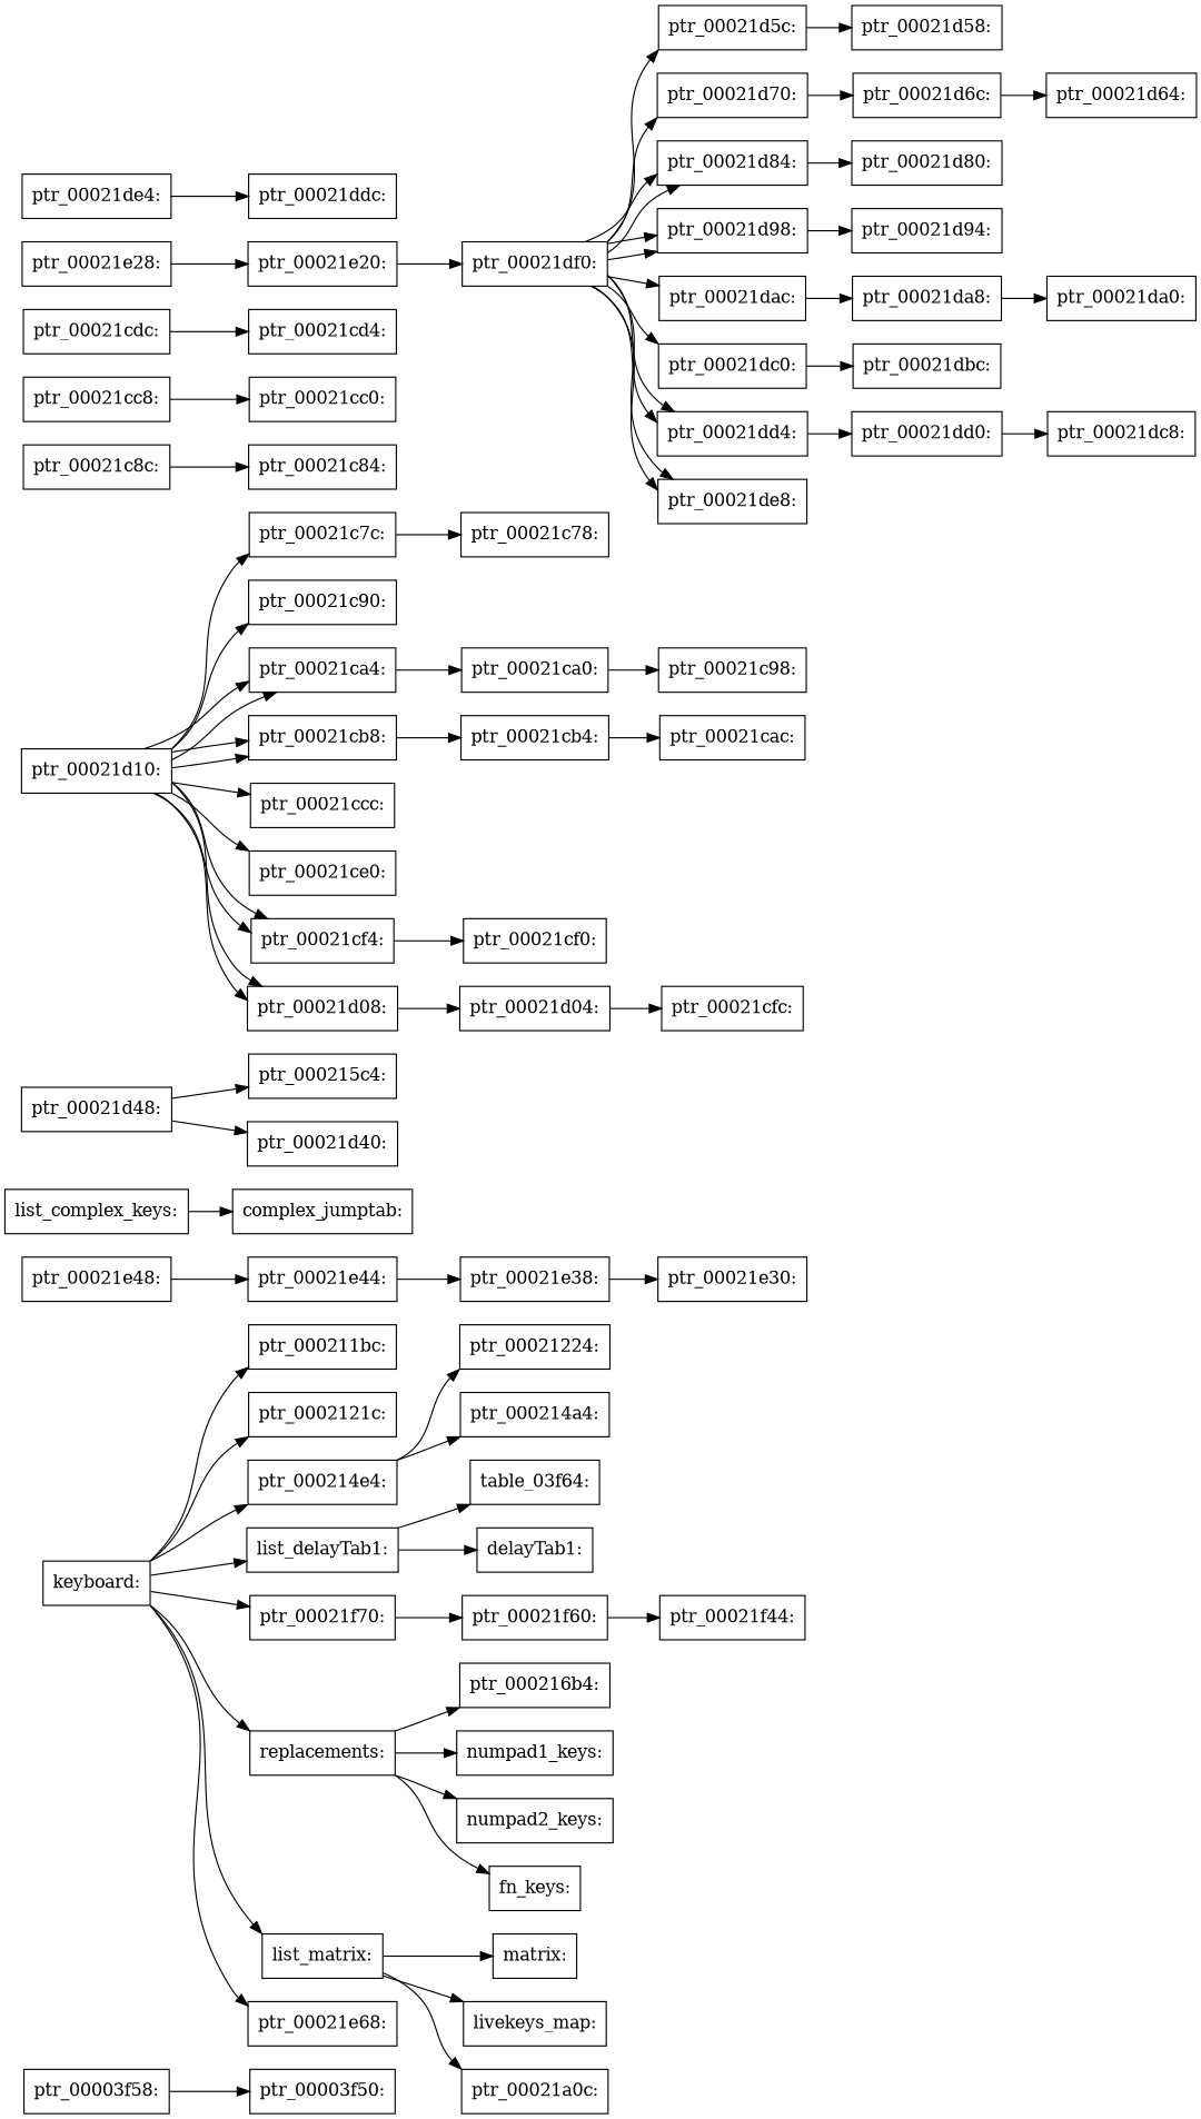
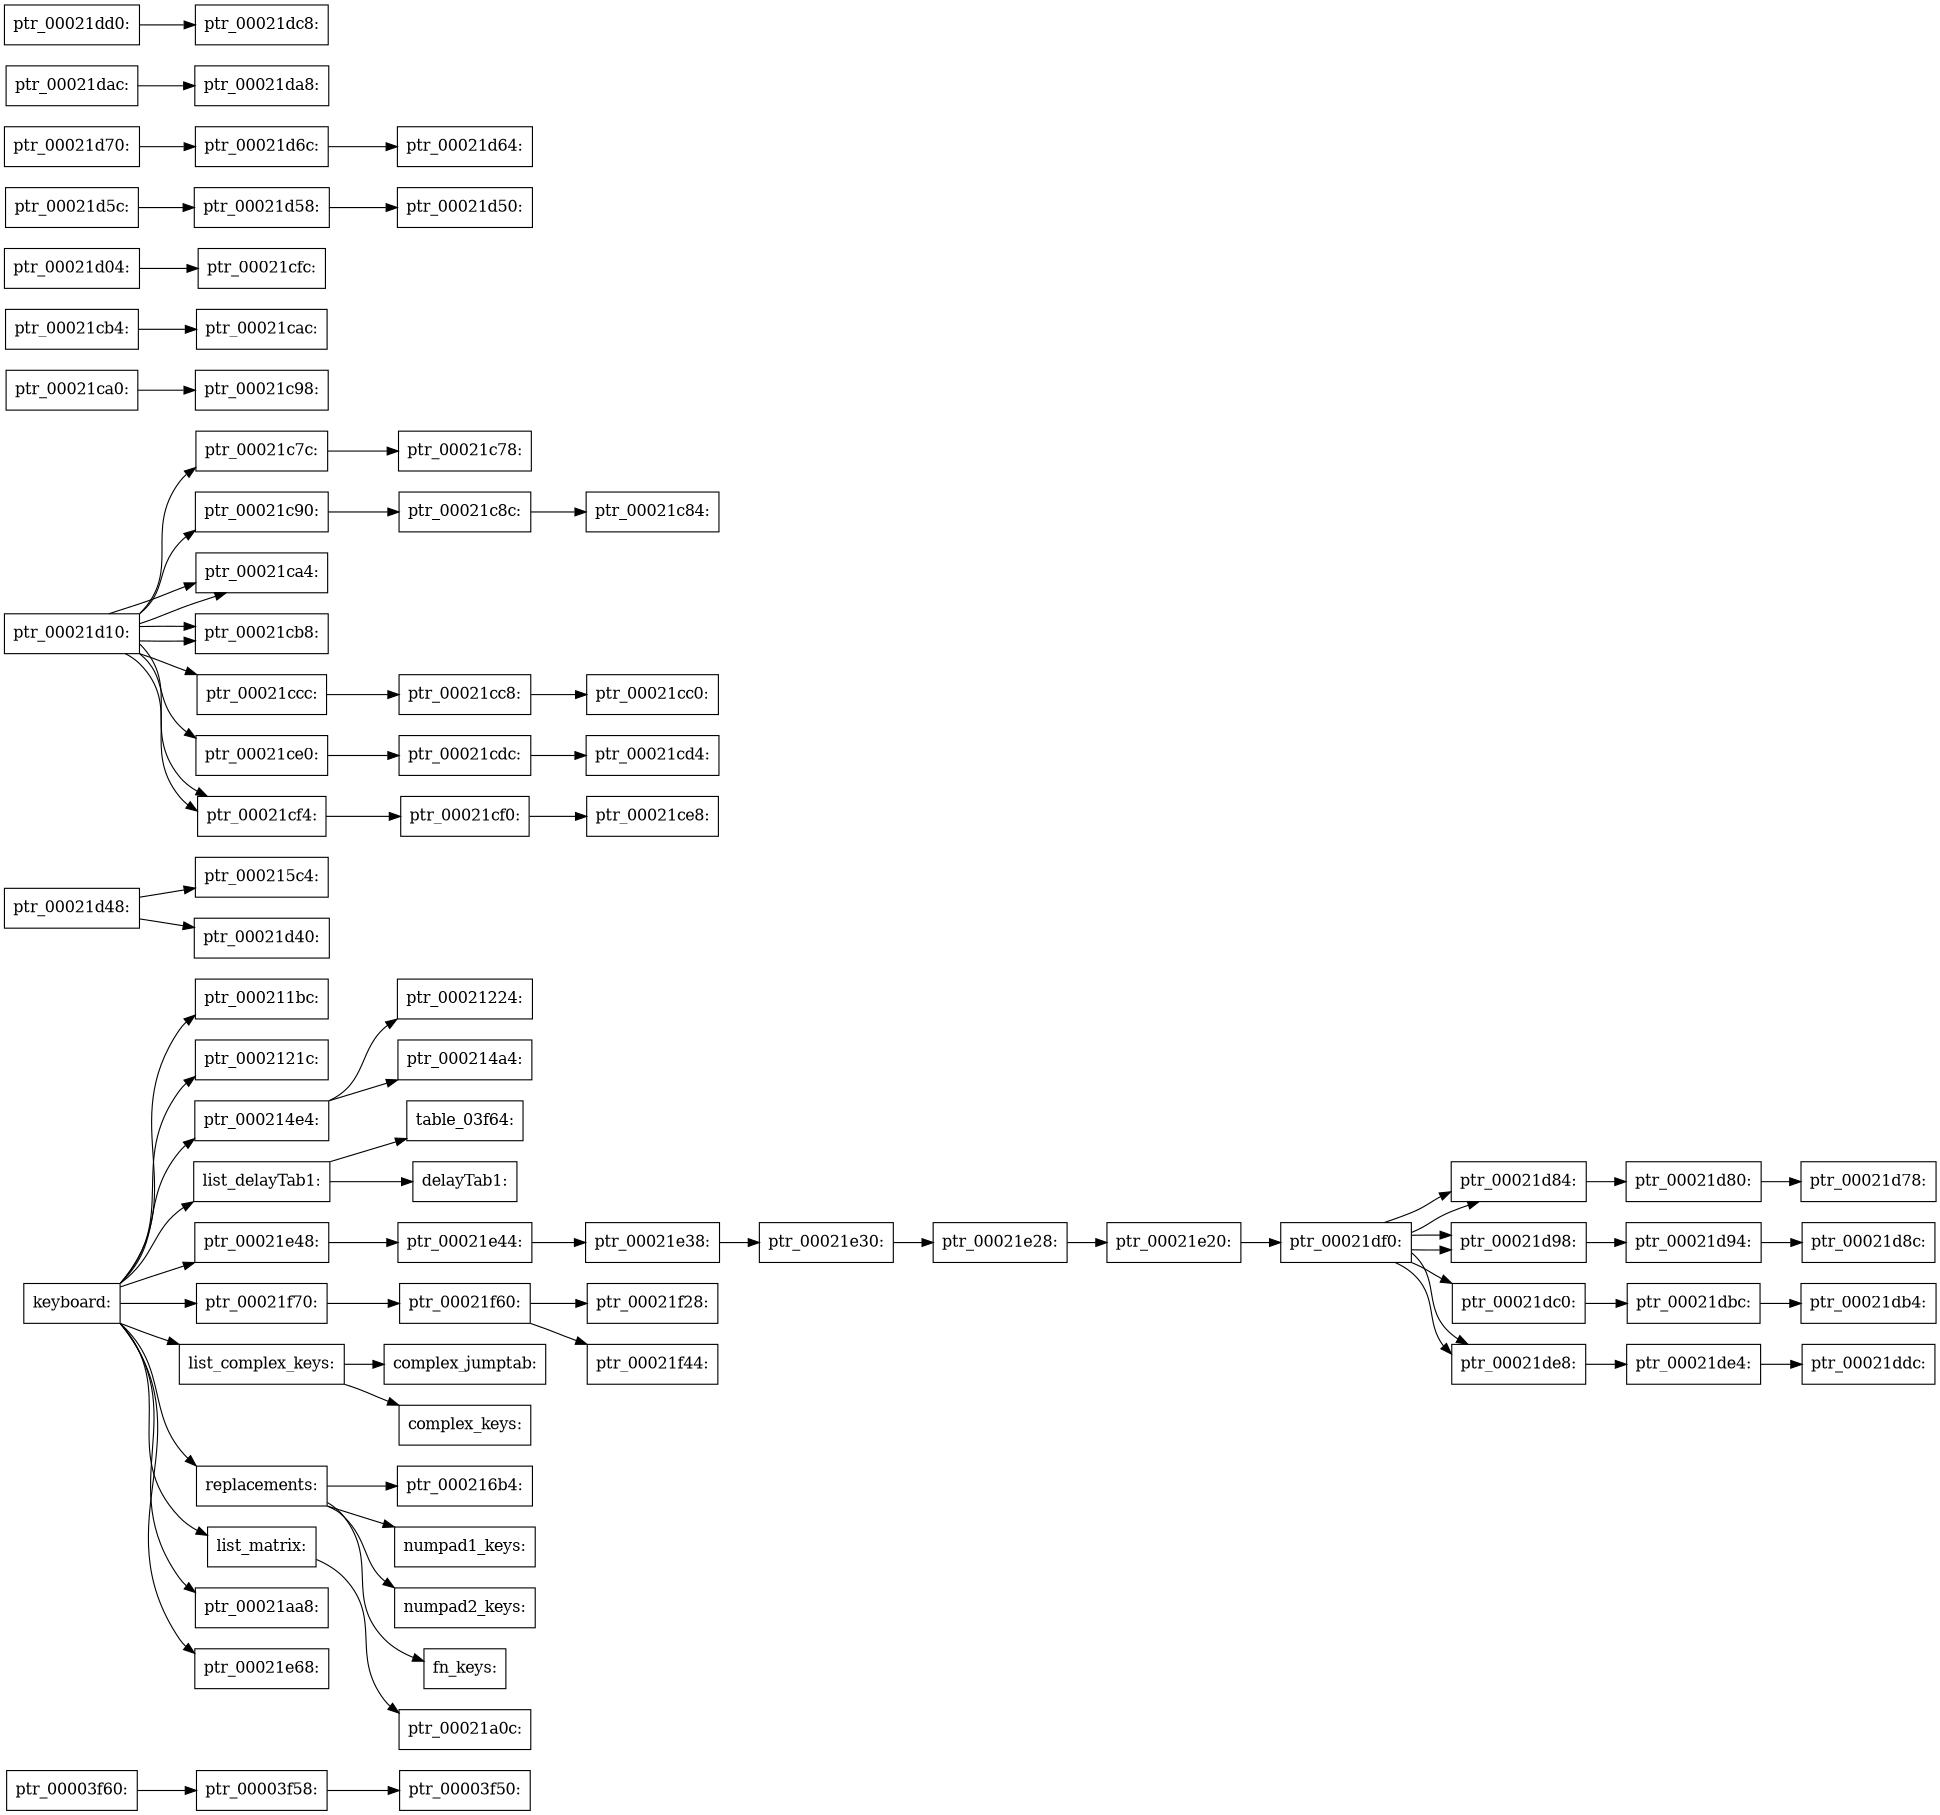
  digraph {
    rankdir=LR
    node [shape=record]
    edge [headport=p tailport=p4]
    n1 [label="<p>ptr_00003f50:"]
    n2 [label="<p>ptr_00003f58:"]
+   n3 [label="<p>ptr_00003f60:"]
    n4 [label="<p>table_03f64:"]
    n5 [label="<p>ptr_000211bc:"]
    n6 [label="<p>ptr_0002121c:"]
    n7 [label="<p>ptr_00021224:"]
    n8 [label="<p>ptr_000214a4:"]
    n9 [label="<p>ptr_000214e4:"]
    n10 [label="<p>delayTab1:"]
    n11 [label="<p>list_delayTab1:"]
    n12 [label="<p>keyboard:"]
    n13 [label="<p>ptr_00021e48:"]
    n14 [label="<p>ptr_00021f70:"]
    n15 [label="<p>list_complex_keys:"]
    n16 [label="<p>replacements:"]
    n17 [label="<p>list_matrix:"]
+   n18 [label="<p>ptr_00021aa8:"]
    n19 [label="<p>ptr_00021e68:"]
    n20 [label="<p>ptr_00021e44:"]
    n21 [label="<p>ptr_00021f60:"]
    n22 [label="<p>complex_jumptab:"]
+   n23 [label="<p>complex_keys:"]
    n24 [label="<p>ptr_000216b4:"]
    n25 [label="<p>numpad1_keys:"]
    n26 [label="<p>numpad2_keys:"]
    n27 [label="<p>fn_keys:"]
-   n28 [label="<p>matrix:"]
-   n29 [label="<p>livekeys_map:"]
    n30 [label="<p>ptr_00021a0c:"]
    n31 [label="<p>ptr_00021e38:"]
+   n32 [label="<p>ptr_00021f28:"]
    n33 [label="<p>ptr_00021f44:"]
    n34 [label="<p>ptr_000215c4:"]
    n35 [label="<p>ptr_00021c78:"]
    n36 [label="<p>ptr_00021c7c:"]
    n37 [label="<p>ptr_00021c84:"]
    n38 [label="<p>ptr_00021c8c:"]
    n39 [label="<p>ptr_00021c90:"]
    n40 [label="<p>ptr_00021c98:"]
    n41 [label="<p>ptr_00021ca0:"]
    n42 [label="<p>ptr_00021ca4:"]
    n43 [label="<p>ptr_00021cac:"]
    n44 [label="<p>ptr_00021cb4:"]
    n45 [label="<p>ptr_00021cb8:"]
    n46 [label="<p>ptr_00021cc0:"]
    n47 [label="<p>ptr_00021cc8:"]
    n48 [label="<p>ptr_00021ccc:"]
    n49 [label="<p>ptr_00021cd4:"]
    n50 [label="<p>ptr_00021cdc:"]
    n51 [label="<p>ptr_00021ce0:"]
+   n52 [label="<p>ptr_00021ce8:"]
    n53 [label="<p>ptr_00021cf0:"]
    n54 [label="<p>ptr_00021cf4:"]
    n55 [label="<p>ptr_00021cfc:"]
    n56 [label="<p>ptr_00021d04:"]
-   n57 [label="<p>ptr_00021d08:"]
    n58 [label="<p>ptr_00021d10:"]
    n59 [label="<p>ptr_00021d40:"]
    n60 [label="<p>ptr_00021d48:"]
+   n61 [label="<p>ptr_00021d50:"]
    n62 [label="<p>ptr_00021d58:"]
    n63 [label="<p>ptr_00021d5c:"]
    n64 [label="<p>ptr_00021d64:"]
    n65 [label="<p>ptr_00021d6c:"]
    n66 [label="<p>ptr_00021d70:"]
+   n67 [label="<p>ptr_00021d78:"]
    n68 [label="<p>ptr_00021d80:"]
    n69 [label="<p>ptr_00021d84:"]
+   n70 [label="<p>ptr_00021d8c:"]
    n71 [label="<p>ptr_00021d94:"]
    n72 [label="<p>ptr_00021d98:"]
-   n73 [label="<p>ptr_00021da0:"]
    n74 [label="<p>ptr_00021da8:"]
    n75 [label="<p>ptr_00021dac:"]
+   n76 [label="<p>ptr_00021db4:"]
    n77 [label="<p>ptr_00021dbc:"]
    n78 [label="<p>ptr_00021dc0:"]
    n79 [label="<p>ptr_00021dc8:"]
    n80 [label="<p>ptr_00021dd0:"]
-   n81 [label="<p>ptr_00021dd4:"]
    n82 [label="<p>ptr_00021ddc:"]
    n83 [label="<p>ptr_00021de4:"]
    n84 [label="<p>ptr_00021de8:"]
    n85 [label="<p>ptr_00021df0:"]
    n86 [label="<p>ptr_00021e20:"]
    n87 [label="<p>ptr_00021e28:"]
    n88 [label="<p>ptr_00021e30:"]
    n2 -> n1
+   n3 -> n2 [tailport=p0]
    n9 -> n7
    n9 -> n8 [tailport=p8]
    n11 -> n4 [tailport=p16]
    n11 -> n10
    n12 -> n5 [tailport=p8]
    n12 -> n6 [tailport=p12]
    n12 -> n9 [tailport=p16]
    n12 -> n11 [tailport=p20]
+   n12 -> n13 [tailport=p0]
    n12 -> n14
+   n12 -> n15 [tailport=p24]
    n12 -> n16 [tailport=p28]
    n12 -> n17 [tailport=p32]
+   n12 -> n18 [tailport=p36]
    n12 -> n19 [tailport=p40]
    n13 -> n20
    n14 -> n21
    n15 -> n22
+   n15 -> n23 [tailport=p12]
    n16 -> n24
    n16 -> n25 [tailport=p16]
    n16 -> n26 [tailport=p12]
    n16 -> n27 [tailport=p24]
-   n17 -> n28
-   n17 -> n29 [tailport=p8]
    n17 -> n30 [tailport=p12]
    n20 -> n31 [tailport=p0]
+   n21 -> n32
    n21 -> n33 [tailport=p12]
    n31 -> n88 [tailport=p8]
    n36 -> n35
    n38 -> n37 [tailport=p0]
+   n39 -> n38
    n41 -> n40 [tailport=p0]
-   n42 -> n41
    n44 -> n43 [tailport=p0]
-   n45 -> n44
    n47 -> n46 [tailport=p0]
+   n48 -> n47
    n50 -> n49 [tailport=p0]
+   n51 -> n50
+   n53 -> n52 [tailport=p0]
    n54 -> n53
    n56 -> n55 [tailport=p0]
-   n57 -> n56
    n58 -> n36 [tailport=p0]
    n58 -> n39 [tailport=p24]
    n58 -> n42
    n58 -> n42 [tailport=p8]
    n58 -> n45 [tailport=p28]
    n58 -> n45 [tailport=p32]
    n58 -> n48 [tailport=p12]
    n58 -> n51 [tailport=p36]
    n58 -> n54 [tailport=p16]
    n58 -> n54 [tailport=p20]
-   n58 -> n57 [tailport=p40]
-   n58 -> n57 [tailport=p44]
    n60 -> n34
    n60 -> n59 [tailport=p0]
+   n62 -> n61 [tailport=p0]
    n63 -> n62
    n65 -> n64 [tailport=p0]
    n66 -> n65
+   n68 -> n67 [tailport=p0]
    n69 -> n68
+   n71 -> n70 [tailport=p0]
    n72 -> n71
-   n74 -> n73 [tailport=p0]
    n75 -> n74
+   n77 -> n76 [tailport=p0]
    n78 -> n77
    n80 -> n79 [tailport=p0]
-   n81 -> n80
    n83 -> n82 [tailport=p0]
-   n85 -> n63 [tailport=p0]
-   n85 -> n66 [tailport=p24]
+   n84 -> n83
    n85 -> n69
    n85 -> n69 [tailport=p8]
    n85 -> n72 [tailport=p28]
    n85 -> n72 [tailport=p32]
-   n85 -> n75 [tailport=p12]
    n85 -> n78 [tailport=p36]
-   n85 -> n81 [tailport=p16]
-   n85 -> n81 [tailport=p20]
    n85 -> n84 [tailport=p40]
    n85 -> n84 [tailport=p44]
    n86 -> n85
    n87 -> n86 [tailport=p0]
+   n88 -> n87
  }
